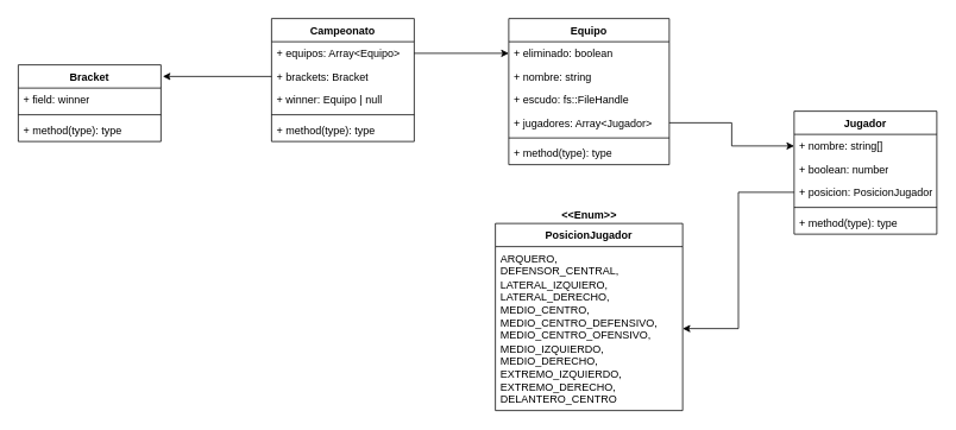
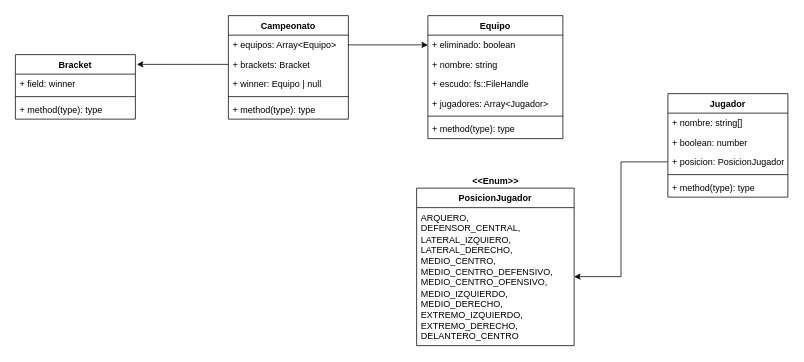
  <mxCell id="0" />
  <mxCell id="1" parent="0" />
  <mxCell id="2" value="Campeonato" style="swimlane;fontStyle=1;align=center;verticalAlign=top;childLayout=stackLayout;horizontal=1;startSize=26;horizontalStack=0;resizeParent=1;resizeParentMax=0;resizeLast=0;collapsible=1;marginBottom=0;whiteSpace=wrap;html=1;" vertex="1" parent="1"><mxGeometry x="304" y="20" width="160" height="138" as="geometry" /></mxCell>
  <mxCell id="3" value="+ equipos: Array&amp;lt;Equipo&amp;gt;" style="text;strokeColor=none;fillColor=none;align=left;verticalAlign=top;spacingLeft=4;spacingRight=4;overflow=hidden;rotatable=0;points=[[0,0.5],[1,0.5]];portConstraint=eastwest;whiteSpace=wrap;html=1;" vertex="1" parent="2"><mxGeometry y="26" width="160" height="26" as="geometry" /></mxCell>
  <mxCell id="4" value="+ brackets: Bracket" style="text;strokeColor=none;fillColor=none;align=left;verticalAlign=top;spacingLeft=4;spacingRight=4;overflow=hidden;rotatable=0;points=[[0,0.5],[1,0.5]];portConstraint=eastwest;whiteSpace=wrap;html=1;" vertex="1" parent="2"><mxGeometry y="52" width="160" height="26" as="geometry" /></mxCell>
  <mxCell id="5" value="+ winner: Equipo | null" style="text;strokeColor=none;fillColor=none;align=left;verticalAlign=top;spacingLeft=4;spacingRight=4;overflow=hidden;rotatable=0;points=[[0,0.5],[1,0.5]];portConstraint=eastwest;whiteSpace=wrap;html=1;" vertex="1" parent="2"><mxGeometry y="78" width="160" height="26" as="geometry" /></mxCell>
  <mxCell id="6" value="" style="line;strokeWidth=1;fillColor=none;align=left;verticalAlign=middle;spacingTop=-1;spacingLeft=3;spacingRight=3;rotatable=0;labelPosition=right;points=[];portConstraint=eastwest;strokeColor=inherit;" vertex="1" parent="2"><mxGeometry y="104" width="160" height="8" as="geometry" /></mxCell>
  <mxCell id="7" value="+ method(type): type" style="text;strokeColor=none;fillColor=none;align=left;verticalAlign=top;spacingLeft=4;spacingRight=4;overflow=hidden;rotatable=0;points=[[0,0.5],[1,0.5]];portConstraint=eastwest;whiteSpace=wrap;html=1;" vertex="1" parent="2"><mxGeometry y="112" width="160" height="26" as="geometry" /></mxCell>
  <mxCell id="8" value="Equipo" style="swimlane;fontStyle=1;align=center;verticalAlign=top;childLayout=stackLayout;horizontal=1;startSize=26;horizontalStack=0;resizeParent=1;resizeParentMax=0;resizeLast=0;collapsible=1;marginBottom=0;whiteSpace=wrap;html=1;" vertex="1" parent="1"><mxGeometry x="570" y="20" width="180" height="164" as="geometry" /></mxCell>
  <mxCell id="9" value="+ eliminado: boolean" style="text;strokeColor=none;fillColor=none;align=left;verticalAlign=top;spacingLeft=4;spacingRight=4;overflow=hidden;rotatable=0;points=[[0,0.5],[1,0.5]];portConstraint=eastwest;whiteSpace=wrap;html=1;" vertex="1" parent="8"><mxGeometry y="26" width="180" height="26" as="geometry" /></mxCell>
  <mxCell id="10" value="+ nombre: string" style="text;strokeColor=none;fillColor=none;align=left;verticalAlign=top;spacingLeft=4;spacingRight=4;overflow=hidden;rotatable=0;points=[[0,0.5],[1,0.5]];portConstraint=eastwest;whiteSpace=wrap;html=1;" vertex="1" parent="8"><mxGeometry y="52" width="180" height="26" as="geometry" /></mxCell>
  <mxCell id="11" value="+ escudo: fs::FileHandle" style="text;strokeColor=none;fillColor=none;align=left;verticalAlign=top;spacingLeft=4;spacingRight=4;overflow=hidden;rotatable=0;points=[[0,0.5],[1,0.5]];portConstraint=eastwest;whiteSpace=wrap;html=1;" vertex="1" parent="8"><mxGeometry y="78" width="180" height="26" as="geometry" /></mxCell>
  <mxCell id="12" value="+ jugadores: Array&amp;lt;Jugador&amp;gt;" style="text;strokeColor=none;fillColor=none;align=left;verticalAlign=top;spacingLeft=4;spacingRight=4;overflow=hidden;rotatable=0;points=[[0,0.5],[1,0.5]];portConstraint=eastwest;whiteSpace=wrap;html=1;" vertex="1" parent="8"><mxGeometry y="104" width="180" height="26" as="geometry" /></mxCell>
  <mxCell id="13" value="" style="line;strokeWidth=1;fillColor=none;align=left;verticalAlign=middle;spacingTop=-1;spacingLeft=3;spacingRight=3;rotatable=0;labelPosition=right;points=[];portConstraint=eastwest;strokeColor=inherit;" vertex="1" parent="8"><mxGeometry y="130" width="180" height="8" as="geometry" /></mxCell>
  <mxCell id="14" value="+ method(type): type" style="text;strokeColor=none;fillColor=none;align=left;verticalAlign=top;spacingLeft=4;spacingRight=4;overflow=hidden;rotatable=0;points=[[0,0.5],[1,0.5]];portConstraint=eastwest;whiteSpace=wrap;html=1;" vertex="1" parent="8"><mxGeometry y="138" width="180" height="26" as="geometry" /></mxCell>
  <mxCell id="15" style="edgeStyle=orthogonalEdgeStyle;rounded=0;orthogonalLoop=1;jettySize=auto;html=1;exitX=1;exitY=0.5;exitDx=0;exitDy=0;entryX=0;entryY=0.5;entryDx=0;entryDy=0;" edge="1" parent="1" source="3" target="9"><mxGeometry relative="1" as="geometry" /></mxCell>
  <mxCell id="16" value="Bracket" style="swimlane;fontStyle=1;align=center;verticalAlign=top;childLayout=stackLayout;horizontal=1;startSize=26;horizontalStack=0;resizeParent=1;resizeParentMax=0;resizeLast=0;collapsible=1;marginBottom=0;whiteSpace=wrap;html=1;" vertex="1" parent="1"><mxGeometry x="20" y="72" width="160" height="86" as="geometry" /></mxCell>
  <mxCell id="17" value="+ field: winner" style="text;strokeColor=none;fillColor=none;align=left;verticalAlign=top;spacingLeft=4;spacingRight=4;overflow=hidden;rotatable=0;points=[[0,0.5],[1,0.5]];portConstraint=eastwest;whiteSpace=wrap;html=1;" vertex="1" parent="16"><mxGeometry y="26" width="160" height="26" as="geometry" /></mxCell>
  <mxCell id="18" value="" style="line;strokeWidth=1;fillColor=none;align=left;verticalAlign=middle;spacingTop=-1;spacingLeft=3;spacingRight=3;rotatable=0;labelPosition=right;points=[];portConstraint=eastwest;strokeColor=inherit;" vertex="1" parent="16"><mxGeometry y="52" width="160" height="8" as="geometry" /></mxCell>
  <mxCell id="19" value="+ method(type): type" style="text;strokeColor=none;fillColor=none;align=left;verticalAlign=top;spacingLeft=4;spacingRight=4;overflow=hidden;rotatable=0;points=[[0,0.5],[1,0.5]];portConstraint=eastwest;whiteSpace=wrap;html=1;" vertex="1" parent="16"><mxGeometry y="60" width="160" height="26" as="geometry" /></mxCell>
  <mxCell id="20" style="edgeStyle=orthogonalEdgeStyle;rounded=0;orthogonalLoop=1;jettySize=auto;html=1;exitX=0;exitY=0.5;exitDx=0;exitDy=0;entryX=1.013;entryY=0.151;entryDx=0;entryDy=0;entryPerimeter=0;" edge="1" parent="1" source="4" target="16"><mxGeometry relative="1" as="geometry" /></mxCell>
  <mxCell id="21" value="Jugador" style="swimlane;fontStyle=1;align=center;verticalAlign=top;childLayout=stackLayout;horizontal=1;startSize=26;horizontalStack=0;resizeParent=1;resizeParentMax=0;resizeLast=0;collapsible=1;marginBottom=0;whiteSpace=wrap;html=1;" vertex="1" parent="1"><mxGeometry x="890" y="124" width="160" height="138" as="geometry" /></mxCell>
  <mxCell id="22" value="+ nombre: string[]" style="text;strokeColor=none;fillColor=none;align=left;verticalAlign=top;spacingLeft=4;spacingRight=4;overflow=hidden;rotatable=0;points=[[0,0.5],[1,0.5]];portConstraint=eastwest;whiteSpace=wrap;html=1;" vertex="1" parent="21"><mxGeometry y="26" width="160" height="26" as="geometry" /></mxCell>
  <mxCell id="23" value="+ boolean: number" style="text;strokeColor=none;fillColor=none;align=left;verticalAlign=top;spacingLeft=4;spacingRight=4;overflow=hidden;rotatable=0;points=[[0,0.5],[1,0.5]];portConstraint=eastwest;whiteSpace=wrap;html=1;" vertex="1" parent="21"><mxGeometry y="52" width="160" height="26" as="geometry" /></mxCell>
  <mxCell id="24" value="+ posicion: PosicionJugador" style="text;strokeColor=none;fillColor=none;align=left;verticalAlign=top;spacingLeft=4;spacingRight=4;overflow=hidden;rotatable=0;points=[[0,0.5],[1,0.5]];portConstraint=eastwest;whiteSpace=wrap;html=1;" vertex="1" parent="21"><mxGeometry y="78" width="160" height="26" as="geometry" /></mxCell>
  <mxCell id="25" value="" style="line;strokeWidth=1;fillColor=none;align=left;verticalAlign=middle;spacingTop=-1;spacingLeft=3;spacingRight=3;rotatable=0;labelPosition=right;points=[];portConstraint=eastwest;strokeColor=inherit;" vertex="1" parent="21"><mxGeometry y="104" width="160" height="8" as="geometry" /></mxCell>
  <mxCell id="26" value="+ method(type): type" style="text;strokeColor=none;fillColor=none;align=left;verticalAlign=top;spacingLeft=4;spacingRight=4;overflow=hidden;rotatable=0;points=[[0,0.5],[1,0.5]];portConstraint=eastwest;whiteSpace=wrap;html=1;" vertex="1" parent="21"><mxGeometry y="112" width="160" height="26" as="geometry" /></mxCell>
- <mxCell id="27" style="edgeStyle=orthogonalEdgeStyle;rounded=0;orthogonalLoop=1;jettySize=auto;html=1;exitX=1;exitY=0.5;exitDx=0;exitDy=0;entryX=0;entryY=0.5;entryDx=0;entryDy=0;" edge="1" parent="1" source="12" target="22"><mxGeometry relative="1" as="geometry" /></mxCell>
  <mxCell id="28" value="PosicionJugador" style="swimlane;fontStyle=1;align=center;verticalAlign=top;childLayout=stackLayout;horizontal=1;startSize=26;horizontalStack=0;resizeParent=1;resizeParentMax=0;resizeLast=0;collapsible=1;marginBottom=0;whiteSpace=wrap;html=1;" vertex="1" parent="1"><mxGeometry x="555" y="250" width="210" height="210" as="geometry" /></mxCell>
  <mxCell id="29" value="&lt;div&gt;ARQUERO,&lt;/div&gt;&lt;div&gt;DEFENSOR_CENTRAL,&lt;/div&gt;&lt;div&gt;LATERAL_IZQUIERO,&lt;/div&gt;&lt;div&gt;LATERAL_DERECHO,&lt;/div&gt;&lt;div&gt;MEDIO_CENTRO,&lt;/div&gt;&lt;div&gt;MEDIO_CENTRO_DEFENSIVO,&lt;/div&gt;&lt;div&gt;MEDIO_CENTRO_OFENSIVO,&lt;/div&gt;&lt;div&gt;MEDIO_IZQUIERDO,&lt;/div&gt;&lt;div&gt;MEDIO_DERECHO,&lt;/div&gt;&lt;div&gt;EXTREMO_IZQUIERDO,&lt;/div&gt;&lt;div&gt;EXTREMO_DERECHO,&lt;/div&gt;&lt;div&gt;DELANTERO_CENTRO&lt;br&gt;&lt;/div&gt;" style="text;strokeColor=none;fillColor=none;align=left;verticalAlign=top;spacingLeft=4;spacingRight=4;overflow=hidden;rotatable=0;points=[[0,0.5],[1,0.5]];portConstraint=eastwest;whiteSpace=wrap;html=1;" vertex="1" parent="28"><mxGeometry y="26" width="210" height="184" as="geometry" /></mxCell>
  <mxCell id="30" style="edgeStyle=orthogonalEdgeStyle;rounded=0;orthogonalLoop=1;jettySize=auto;html=1;exitX=0;exitY=0.5;exitDx=0;exitDy=0;entryX=1;entryY=0.5;entryDx=0;entryDy=0;" edge="1" parent="1" source="24" target="29"><mxGeometry relative="1" as="geometry" /></mxCell>
  <mxCell id="31" value="&amp;lt;&amp;lt;Enum&amp;gt;&amp;gt;" style="text;align=center;fontStyle=1;verticalAlign=middle;spacingLeft=3;spacingRight=3;strokeColor=none;rotatable=0;points=[[0,0.5],[1,0.5]];portConstraint=eastwest;html=1;" vertex="1" parent="1"><mxGeometry x="620" y="228" width="80" height="26" as="geometry" /></mxCell>
